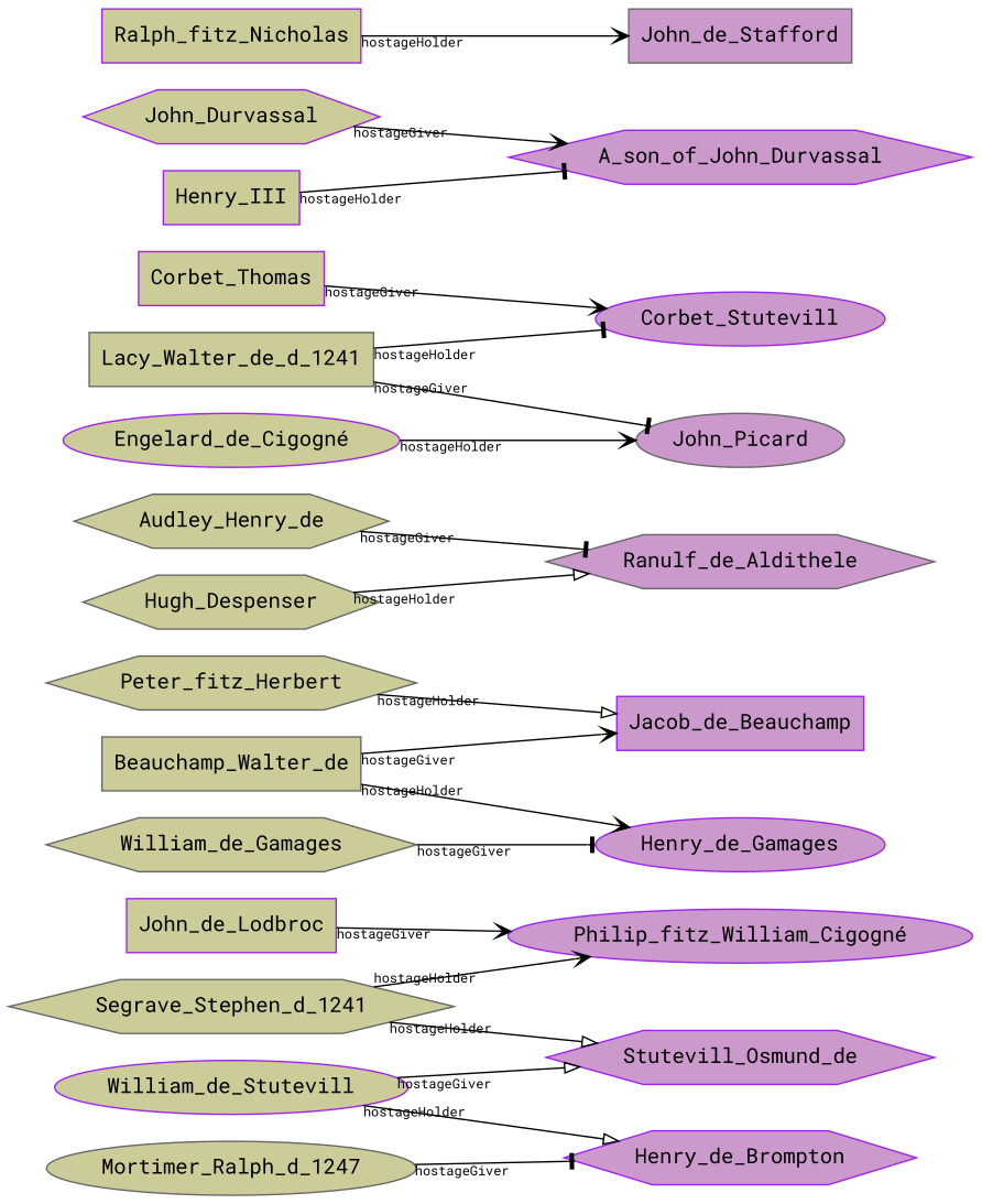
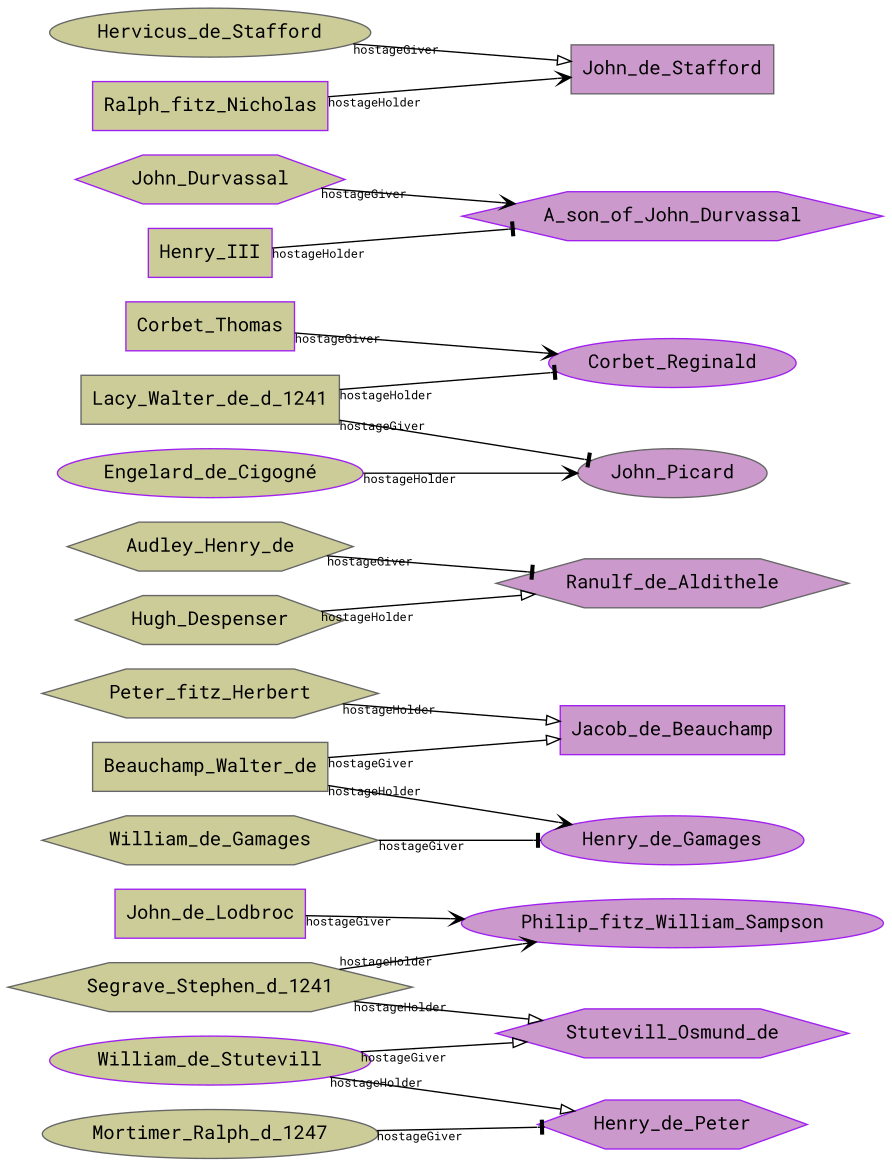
  strict digraph {
    fontname="Roboto Mono"
    rankdir=LR
    node [color=purple fillcolor="#cccc99" fontname="Roboto Mono" shape=hexagon style=filled]
    edge [arrowhead=vee fontname="Roboto Mono" fontsize="9pt" taillabel=hostageGiver]
    n1 [height=0.50 label=John_de_Lodbroc rdfprop=hostageGiver shape=box width=1.69]
-   n2 [fillcolor="#cc99cc" focus=True height=0.50 label="Philip_fitz_William_Cigogné" shape=ellipse width=2.56]
+   n2 [fillcolor="#cc99cc" focus=True height=0.50 label=Philip_fitz_William_Sampson shape=ellipse width=2.56]
    n3 [color=gray40 height=0.50 label=Segrave_Stephen_d_1241 rdfprop=hostageHolder width=2.31]
    n4 [fillcolor="#cc99cc" focus=True height=0.50 label=Stutevill_Osmund_de width=1.92]
    n5 [color=gray40 height=0.50 label=Beauchamp_Walter_de rdfprop=hostageGiver shape=box width=2.06]
    n6 [fillcolor="#cc99cc" focus=True height=0.50 label=Jacob_de_Beauchamp shape=box width=2.00]
    n7 [fillcolor="#cc99cc" focus=True height=0.50 label=Henry_de_Gamages shape=ellipse width=1.86]
    n8 [color=gray40 height=0.50 label=Peter_fitz_Herbert rdfprop=hostageHolder width=1.69]
    n9 [color=gray40 height=0.50 label=Audley_Henry_de rdfprop=hostageGiver width=1.69]
    n10 [color=gray40 fillcolor="#cc99cc" focus=True height=0.50 label=Ranulf_de_Aldithele width=1.86]
    n11 [color=gray40 height=0.50 label=Hugh_Despenser rdfprop=hostageHolder width=1.58]
    n12 [color=gray40 height=0.50 label=Mortimer_Ralph_d_1247 rdfprop=hostageGiver shape=ellipse width=2.25]
-   n13 [fillcolor="#cc99cc" focus=True height=0.50 label=Henry_de_Brompton width=1.92]
+   n13 [fillcolor="#cc99cc" focus=True height=0.50 label=Henry_de_Peter width=1.92]
    n14 [height=0.50 label=William_de_Stutevill rdfprop=hostageHolder shape=ellipse width=1.86]
    n15 [height=0.50 label=Corbet_Thomas rdfprop=hostageGiver shape=box width=1.50]
-   n16 [fillcolor="#cc99cc" focus=True height=0.50 label=Corbet_Stutevill shape=ellipse width=1.58]
+   n16 [fillcolor="#cc99cc" focus=True height=0.50 label=Corbet_Reginald shape=ellipse width=1.58]
    n17 [color=gray40 height=0.50 label=Lacy_Walter_de_d_1241 rdfprop=hostageHolder shape=box width=2.25]
    n18 [color=gray40 fillcolor="#cc99cc" focus=True height=0.50 label=John_Picard shape=ellipse width=1.22]
    n19 [height=0.50 label=John_Durvassal rdfprop=hostageGiver width=1.47]
    n20 [fillcolor="#cc99cc" focus=True height=0.50 label=A_son_of_John_Durvassal width=2.33]
    n21 [height=0.50 label=Henry_III rdfprop=hostageHolder shape=box width=1.00]
    n22 [height=0.50 label="Engelard_de_Cigogné" rdfprop=hostageHolder shape=ellipse width=2.03]
+   n23 [color=gray40 height=0.50 label=Hervicus_de_Stafford rdfprop=hostageGiver shape=ellipse width=1.94]
    n24 [color=gray40 fillcolor="#cc99cc" focus=True height=0.50 label=John_de_Stafford shape=box width=1.64]
    n25 [height=0.50 label=Ralph_fitz_Nicholas rdfprop=hostageHolder shape=box width=1.83]
    n26 [color=gray40 height=0.50 label=William_de_Gamages rdfprop=hostageGiver width=1.97]
    subgraph sub_1 {
      n1
      n2
      n3
      n4
      n5
      n6
      n7
      n8
      n9
      n10
      n11
      n12
      n13
      n14
      n15
      n16
      n17
      n18
      n19
      n20
      n21
      n22
+     n23
      n24
      n25
      n26
    }
    n1 -> n2
    n3 -> n2 [taillabel=hostageHolder]
    n3 -> n4 [arrowhead=onormal taillabel=hostageHolder]
-   n5 -> n6
+   n5 -> n6 [arrowhead=onormal]
    n5 -> n7 [taillabel=hostageHolder]
    n8 -> n6 [arrowhead=onormal taillabel=hostageHolder]
    n9 -> n10 [arrowhead=tee]
    n11 -> n10 [arrowhead=onormal taillabel=hostageHolder]
    n12 -> n13 [arrowhead=tee]
    n14 -> n4 [arrowhead=onormal]
    n14 -> n13 [arrowhead=onormal taillabel=hostageHolder]
    n15 -> n16
    n17 -> n16 [arrowhead=tee taillabel=hostageHolder]
    n17 -> n18 [arrowhead=tee]
    n19 -> n20
    n21 -> n20 [arrowhead=tee taillabel=hostageHolder]
    n22 -> n18 [taillabel=hostageHolder]
+   n23 -> n24 [arrowhead=onormal]
    n25 -> n24 [taillabel=hostageHolder]
    n26 -> n7 [arrowhead=tee]
  }
